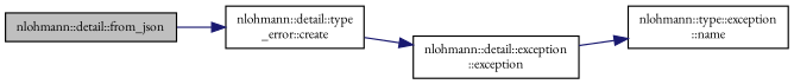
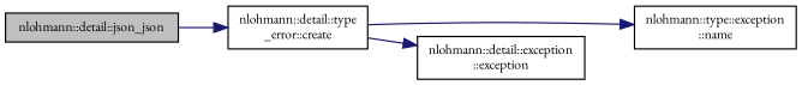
  digraph {
    fontname="EB Garamond"
    rankdir=LR
    node [color=black fillcolor=white fontname="EB Garamond" fontsize=10 shape=record style=filled]
    edge [color=midnightblue fontname="EB Garamond" fontsize=10 labelfontname=Helvetica labelfontsize=10 style=solid]
-   n1 [fillcolor=grey75 fontcolor=black height=0.2 label="nlohmann::detail::from_json" width=0.4]
+   n1 [fillcolor=grey75 fontcolor=black height=0.2 label="nlohmann::detail::json_json" width=0.4]
    n2 [height=0.2 label="nlohmann::detail::type\l_error::create" width=0.4]
    n3 [height=0.2 label="nlohmann::type::exception\l::name" width=0.4]
    n4 [height=0.2 label="nlohmann::detail::exception\l::exception" width=0.4]
    n1 -> n2
-   n4 -> n3
+   n2 -> n3
    n2 -> n4
  }
